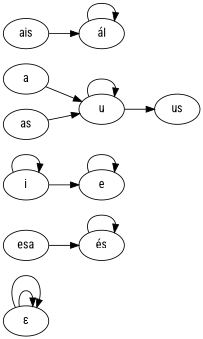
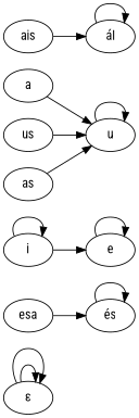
  digraph {
    fontname="Roboto Condensed"
    rankdir=LR
    node [fontname="Roboto Condensed"]
    edge [fontname="Roboto Condensed"]
    "ε"
    "és"
    esa
    e
    i
    u
    a
    us
    as
    "ál"
    ais
    "ε" -> "ε"
    "ε" -> "ε"
    "és" -> "és"
    esa -> "és"
    e -> e
    i -> e
    i -> i
    u -> u
    a -> u
-   u -> us
+   us -> u
    as -> u
    "ál" -> "ál"
    ais -> "ál"
  }
